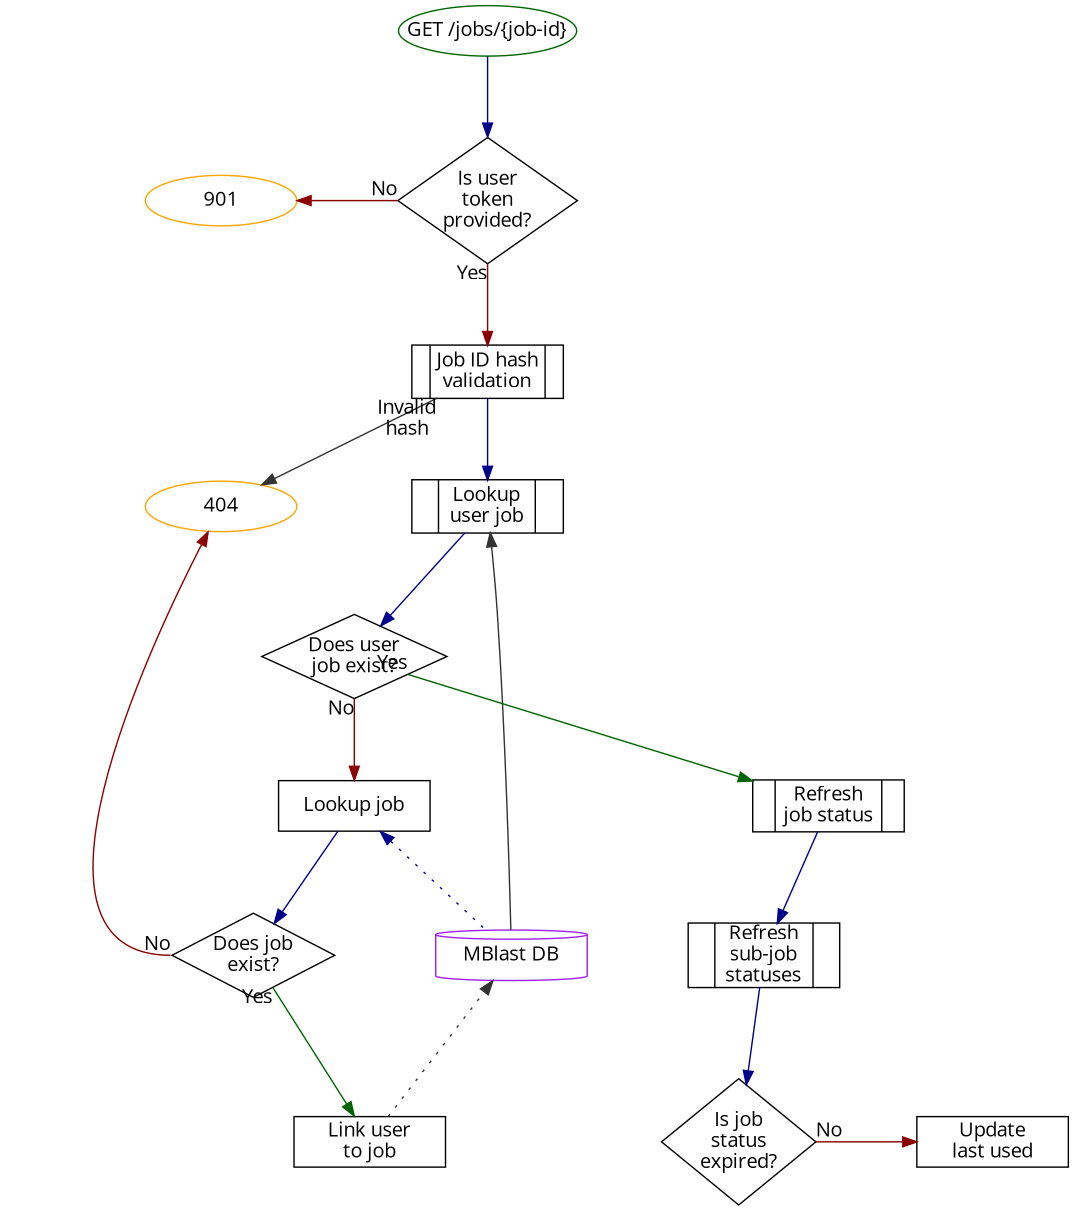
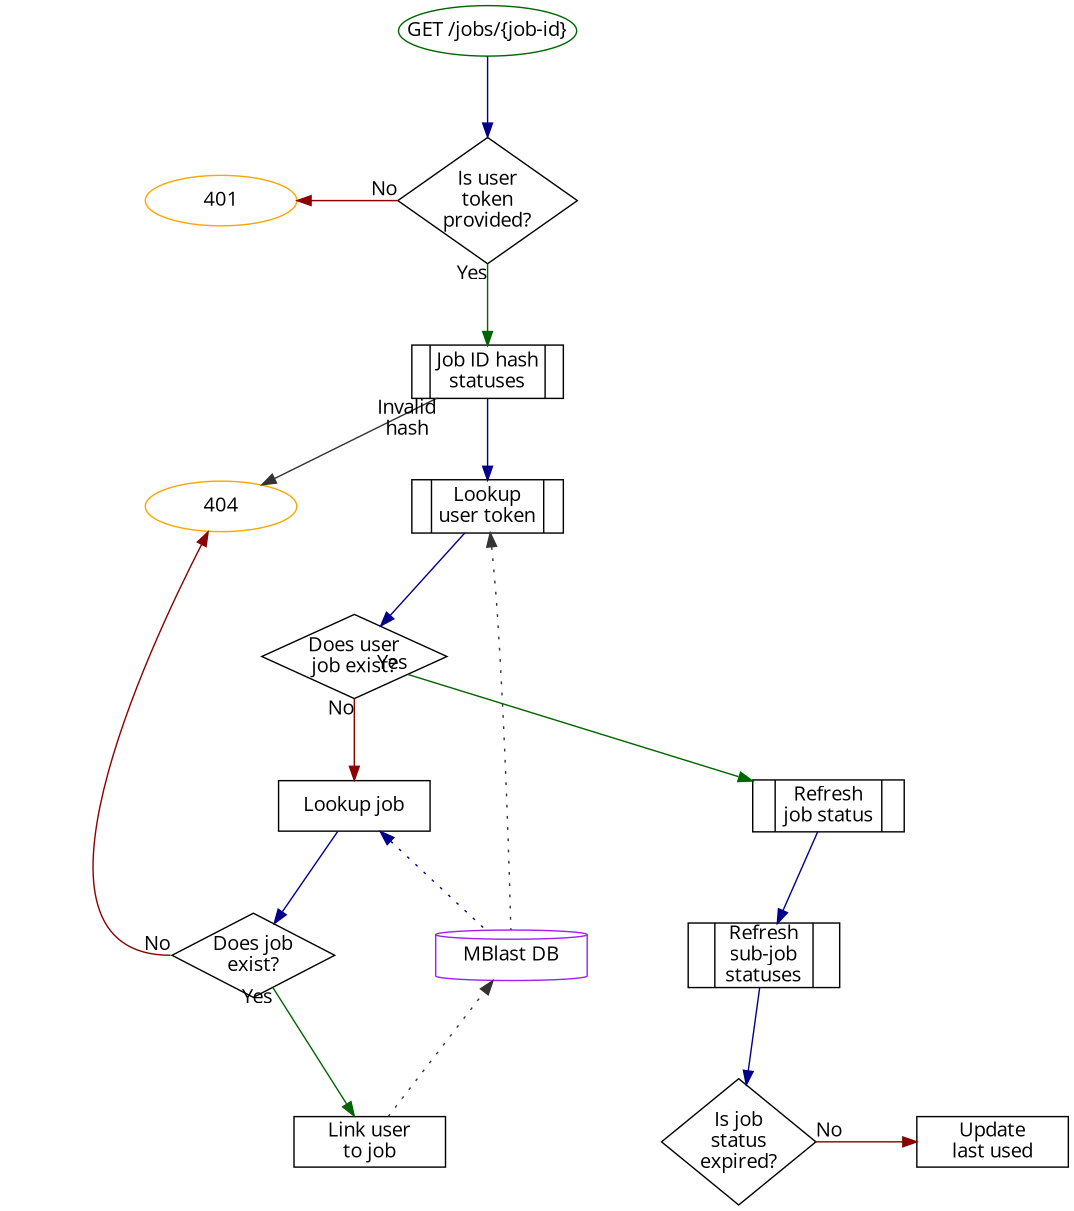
  digraph {
    fontname="Open Sans"
    nodesep=1
    ranksep=0.8
    node [fontname="Open Sans" margin=0 shape=diamond]
    edge [color=darkblue fontname="Open Sans"]
-   401 [color=orange shape=oval width=1.5 label=901]
+   401 [color=orange shape=oval width=1.5]
    n2 [label="Is user\ntoken\nprovided?" width=1.5]
    404 [color=orange shape=oval width=1.5]
-   n4 [label="|Lookup\nuser job|" shape=record width=1.5]
+   n4 [label="|Lookup\nuser token|" shape=record width=1.5]
    n5 [label="Is job\nstatus\nexpired?" width=1.5]
    n6 [label="Update\nlast used" shape=rect width=1.5]
    n7 [color=purple label="MBlast DB" shape=cylinder width=1.5]
    n8 [label="Does job\nexist?" width=1.5]
    n9 [label="Does user\njob exist?" width=1.5]
    n10 [label="|Refresh\njob status|" shape=record width=1.5]
-   n11 [label="|Job ID hash\nvalidation|" shape=record width=1.5]
+   n11 [label="|Job ID hash\nstatuses|" shape=record width=1.5]
    n12 [label="Link user\nto job" shape=rect width=1.5]
    n13 [label="Lookup job" shape=rect width=1.5]
    n14 [label="|Refresh\nsub-job\nstatuses|" shape=record width=1.5]
    n15 [color=darkgreen label="GET /jobs/{job-id}" shape=oval width=1.5]
    subgraph sub_1 {
      rank=same
      401
      n2
    }
    subgraph sub_2 {
      rank=same
      404
      n4
    }
    subgraph sub_3 {
      rank=same
      n5
      n6
    }
    subgraph sub_4 {
      rank=same
      n7
      n8
    }
    subgraph sub_5 {
      401
      404
      n6
      n7
      n9
      n10
    }
    401 -> n2 [color=darkred dir=back headlabel=No]
    401 -> 404 [style=invis]
-   n2 -> n11 [color=darkred taillabel=Yes]
+   n2 -> n11 [color=darkgreen taillabel=Yes]
    404 -> n8 [color=darkred dir=back headlabel=No headport=w]
    404 -> n9 [style=invis]
-   n4 -> n7 [color="#333333" dir=back style=solid]
+   n4 -> n7 [color="#333333" dir=back style=dotted]
    n4 -> n9
    n5 -> n6 [color=darkred headport=w taillabel=No tailport=e]
    n7 -> n6 [style=invis]
    n8 -> n12 [color=darkgreen taillabel=Yes]
    n9 -> n10 [color=darkgreen taillabel=Yes]
    n9 -> n13 [color=darkred taillabel=No]
    n10 -> n6 [style=invis]
    n10 -> n14
    n11 -> 404 [color="#333333" constraint=false taillabel="Invalid\nhash"]
    n11 -> n4
    n12 -> n7 [color="#333333" style=dotted]
    n13 -> n7 [dir=back style=dotted]
    n13 -> n8
    n14 -> n5
    n15 -> n2
  }
